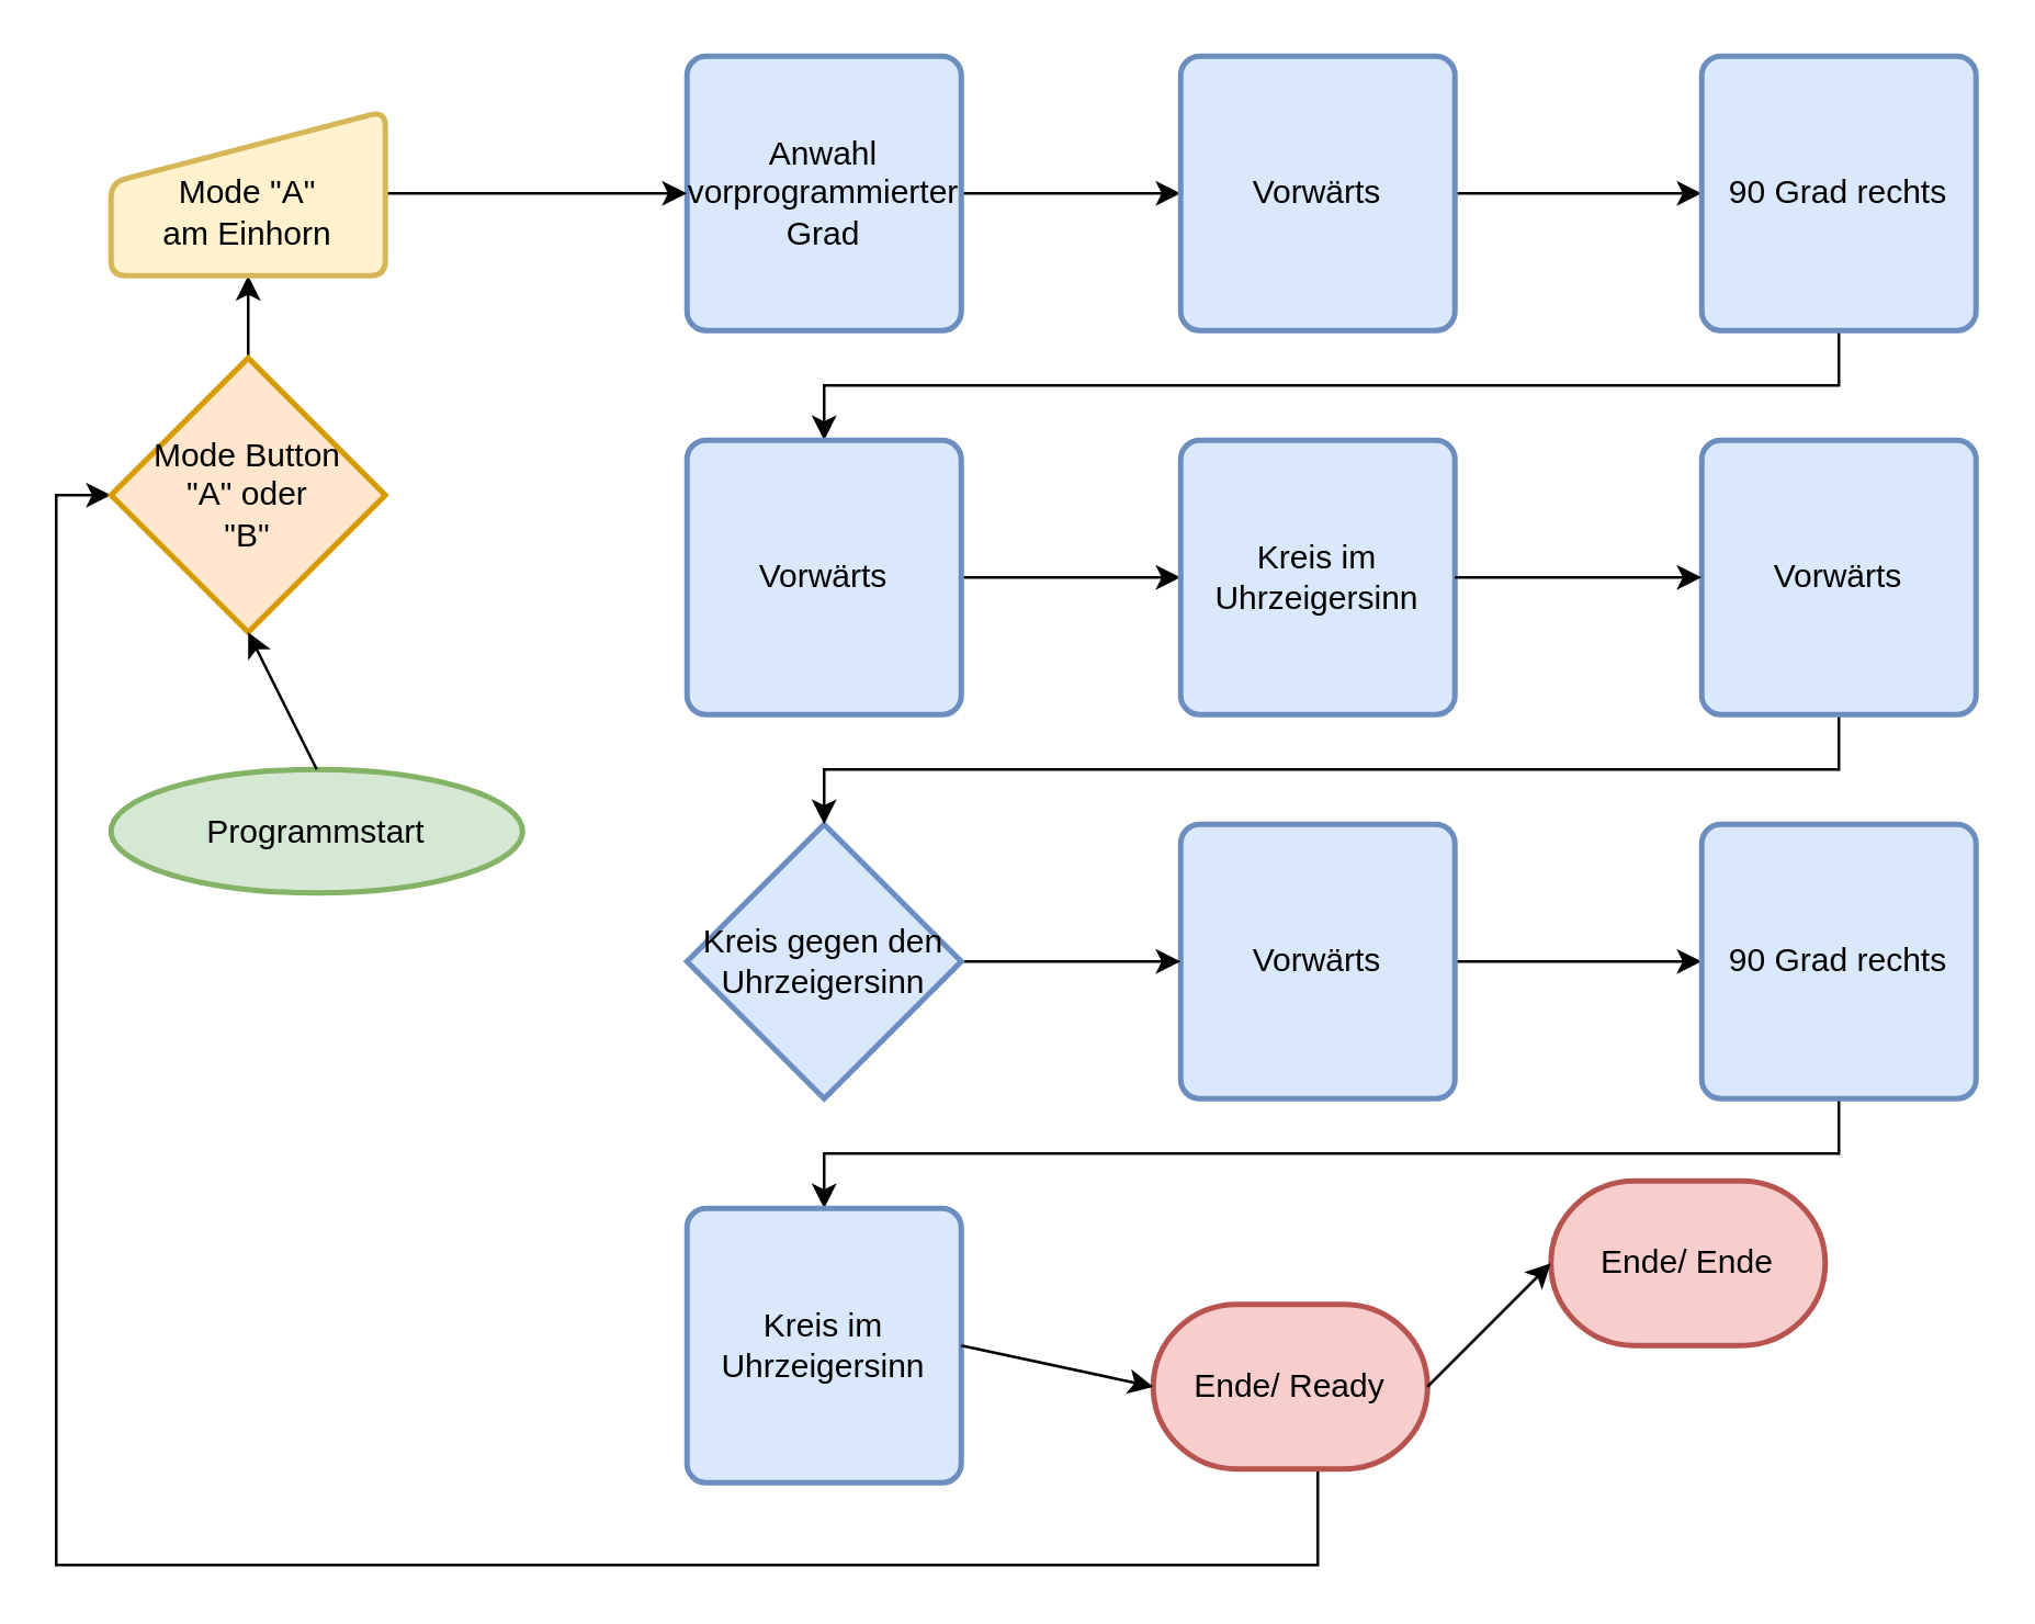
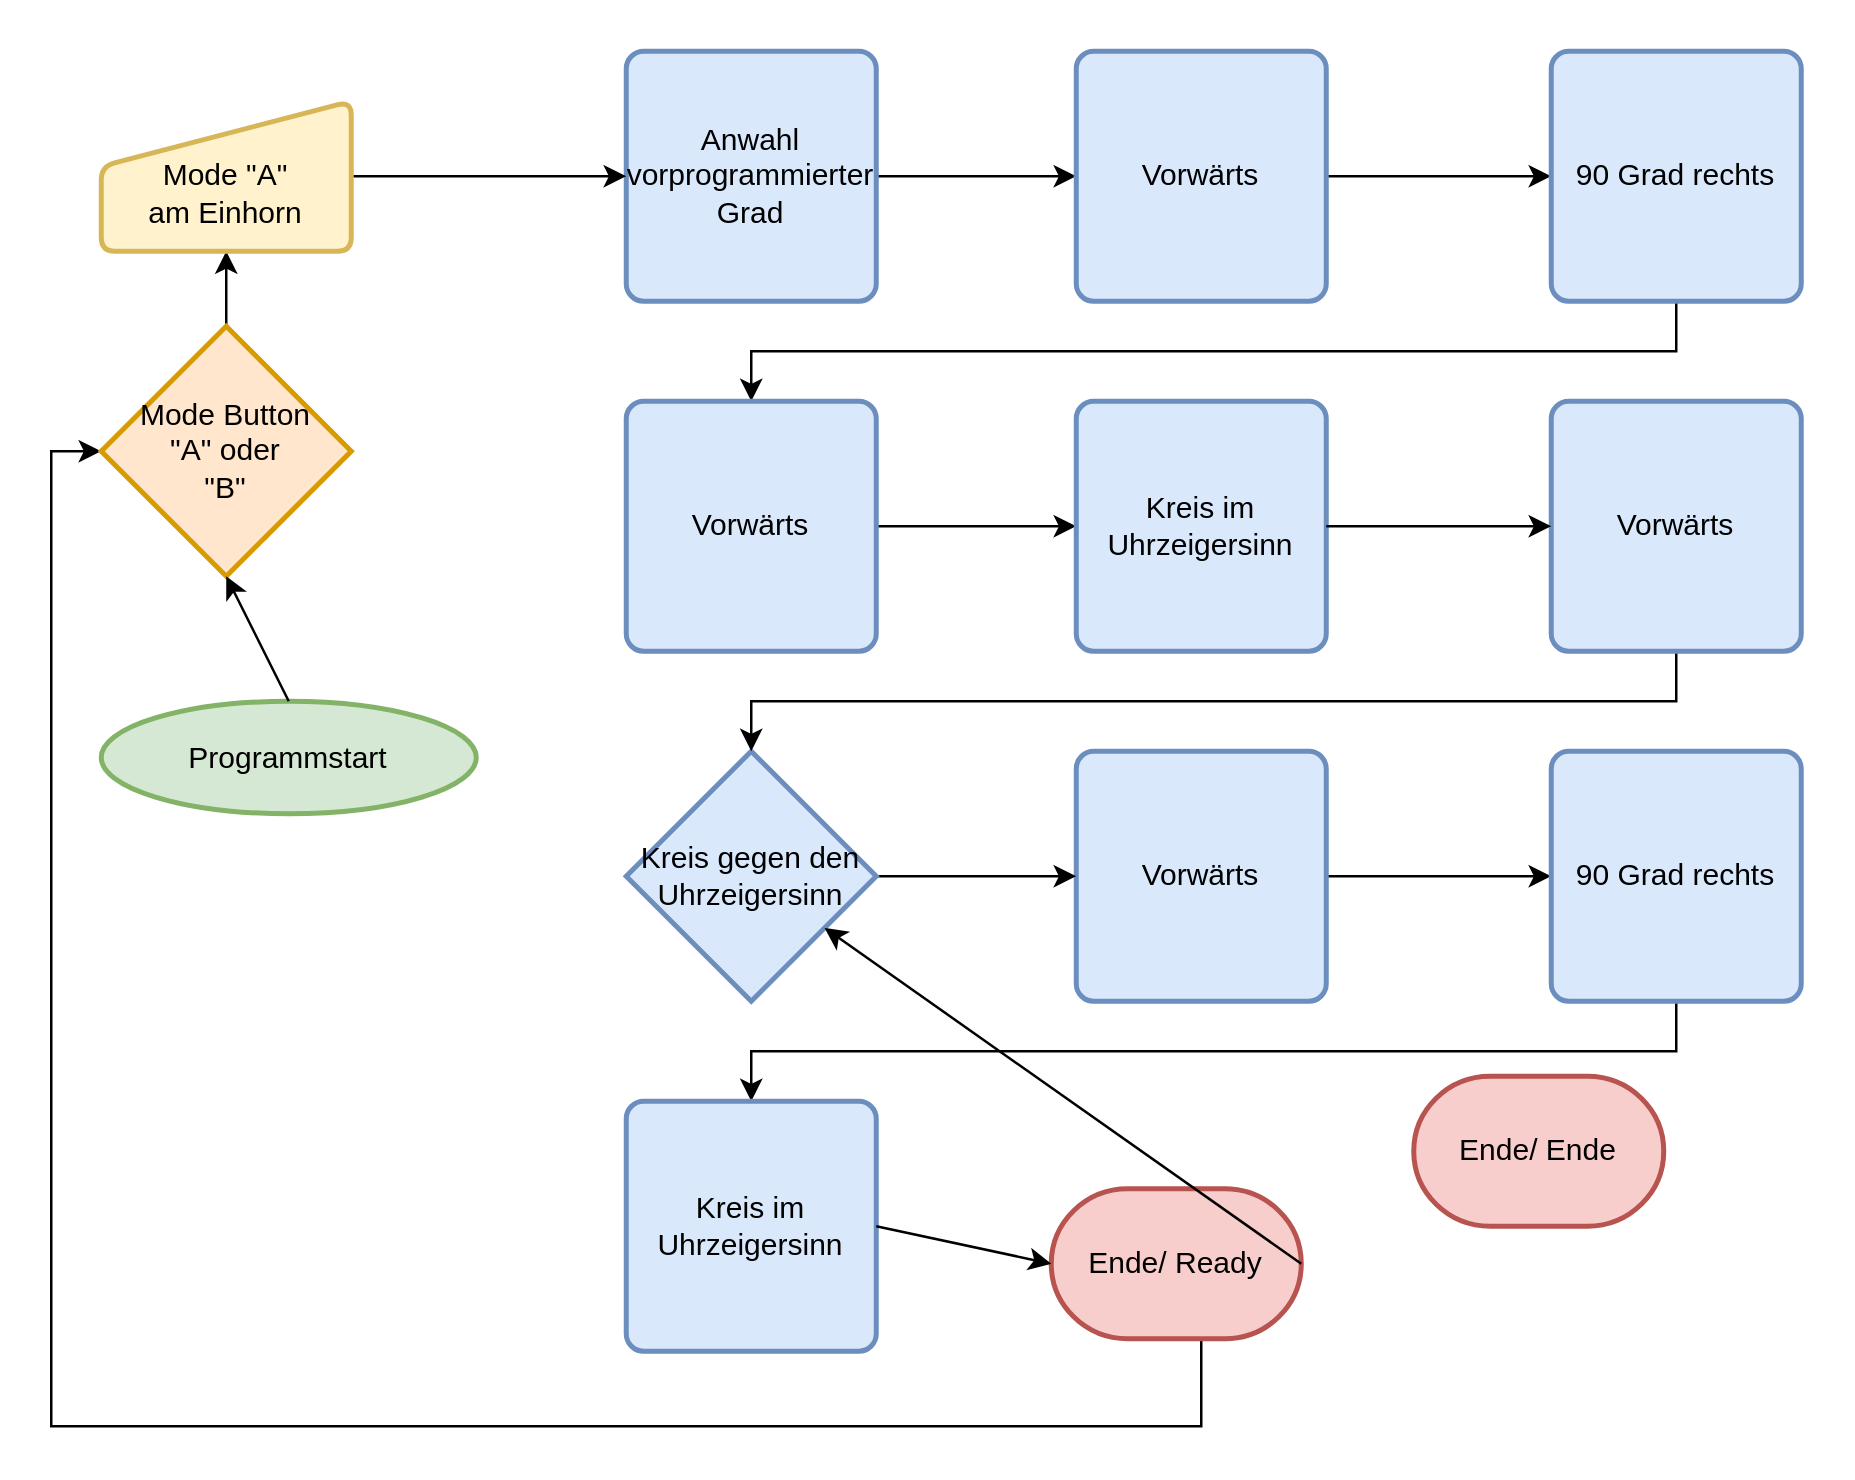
  <mxCell id="0" />
  <mxCell id="1" parent="0" />
  <mxCell id="2" value="Programmstart" style="strokeWidth=2;html=1;shape=mxgraph.flowchart.start_1;whiteSpace=wrap;fillColor=#d5e8d4;strokeColor=#82b366;" vertex="1" parent="1"><mxGeometry x="40" y="280" width="150" height="45" as="geometry" /></mxCell>
  <mxCell id="3" style="edgeStyle=orthogonalEdgeStyle;rounded=0;orthogonalLoop=1;jettySize=auto;html=1;exitX=1;exitY=0.5;exitDx=0;exitDy=0;entryX=0;entryY=0.5;entryDx=0;entryDy=0;" edge="1" parent="1" source="4" target="6"><mxGeometry relative="1" as="geometry" /></mxCell>
  <mxCell id="4" value="&lt;div&gt;Anwahl vorprogrammierter&lt;/div&gt;&lt;div&gt;Grad&lt;br&gt;&lt;/div&gt;" style="rounded=1;whiteSpace=wrap;html=1;absoluteArcSize=1;arcSize=14;strokeWidth=2;fillColor=#dae8fc;strokeColor=#6c8ebf;" vertex="1" parent="1"><mxGeometry x="250" y="20" width="100" height="100" as="geometry" /></mxCell>
  <mxCell id="5" style="edgeStyle=orthogonalEdgeStyle;rounded=0;orthogonalLoop=1;jettySize=auto;html=1;exitX=1;exitY=0.5;exitDx=0;exitDy=0;entryX=0;entryY=0.5;entryDx=0;entryDy=0;" edge="1" parent="1" source="6" target="8"><mxGeometry relative="1" as="geometry" /></mxCell>
  <mxCell id="6" value="Vorwärts" style="rounded=1;whiteSpace=wrap;html=1;absoluteArcSize=1;arcSize=14;strokeWidth=2;fillColor=#dae8fc;strokeColor=#6c8ebf;" vertex="1" parent="1"><mxGeometry x="430" y="20" width="100" height="100" as="geometry" /></mxCell>
  <mxCell id="7" style="edgeStyle=orthogonalEdgeStyle;rounded=0;orthogonalLoop=1;jettySize=auto;html=1;exitX=0.5;exitY=1;exitDx=0;exitDy=0;entryX=0.5;entryY=0;entryDx=0;entryDy=0;" edge="1" parent="1" source="8" target="10"><mxGeometry relative="1" as="geometry" /></mxCell>
  <mxCell id="8" value="90 Grad rechts" style="rounded=1;whiteSpace=wrap;html=1;absoluteArcSize=1;arcSize=14;strokeWidth=2;fillColor=#dae8fc;strokeColor=#6c8ebf;" vertex="1" parent="1"><mxGeometry x="620" y="20" width="100" height="100" as="geometry" /></mxCell>
  <mxCell id="9" style="edgeStyle=orthogonalEdgeStyle;rounded=0;orthogonalLoop=1;jettySize=auto;html=1;exitX=1;exitY=0.5;exitDx=0;exitDy=0;entryX=0;entryY=0.5;entryDx=0;entryDy=0;" edge="1" parent="1" source="10" target="11"><mxGeometry relative="1" as="geometry" /></mxCell>
  <mxCell id="10" value="Vorwärts" style="rounded=1;whiteSpace=wrap;html=1;absoluteArcSize=1;arcSize=14;strokeWidth=2;fillColor=#dae8fc;strokeColor=#6c8ebf;" vertex="1" parent="1"><mxGeometry x="250" y="160" width="100" height="100" as="geometry" /></mxCell>
  <mxCell id="11" value="&lt;div&gt;Kreis im Uhrzeigersinn&lt;/div&gt;" style="rounded=1;whiteSpace=wrap;html=1;absoluteArcSize=1;arcSize=14;strokeWidth=2;fillColor=#dae8fc;strokeColor=#6c8ebf;" vertex="1" parent="1"><mxGeometry x="430" y="160" width="100" height="100" as="geometry" /></mxCell>
  <mxCell id="12" style="edgeStyle=orthogonalEdgeStyle;rounded=0;orthogonalLoop=1;jettySize=auto;html=1;exitX=1;exitY=0.5;exitDx=0;exitDy=0;entryX=0;entryY=0.5;entryDx=0;entryDy=0;" edge="1" parent="1" source="13" target="15"><mxGeometry relative="1" as="geometry" /></mxCell>
  <mxCell id="13" value="Vorwärts" style="rounded=1;whiteSpace=wrap;html=1;absoluteArcSize=1;arcSize=14;strokeWidth=2;fillColor=#dae8fc;strokeColor=#6c8ebf;" vertex="1" parent="1"><mxGeometry x="430" y="300" width="100" height="100" as="geometry" /></mxCell>
  <mxCell id="14" style="edgeStyle=orthogonalEdgeStyle;rounded=0;orthogonalLoop=1;jettySize=auto;html=1;exitX=0.5;exitY=1;exitDx=0;exitDy=0;entryX=0.5;entryY=0;entryDx=0;entryDy=0;" edge="1" parent="1" source="15" target="23"><mxGeometry relative="1" as="geometry" /></mxCell>
  <mxCell id="15" value="90 Grad rechts" style="rounded=1;whiteSpace=wrap;html=1;absoluteArcSize=1;arcSize=14;strokeWidth=2;fillColor=#dae8fc;strokeColor=#6c8ebf;" vertex="1" parent="1"><mxGeometry x="620" y="300" width="100" height="100" as="geometry" /></mxCell>
  <mxCell id="16" style="edgeStyle=orthogonalEdgeStyle;rounded=0;orthogonalLoop=1;jettySize=auto;html=1;exitX=1;exitY=0.5;exitDx=0;exitDy=0;entryX=0;entryY=0.5;entryDx=0;entryDy=0;" edge="1" parent="1" source="17" target="13"><mxGeometry relative="1" as="geometry" /></mxCell>
  <mxCell id="17" value="Kreis gegen den Uhrzeigersinn" style="rhombus;whiteSpace=wrap;html=1;absoluteArcSize=1;arcSize=14;strokeWidth=2;fillColor=#dae8fc;strokeColor=#6c8ebf;" vertex="1" parent="1"><mxGeometry x="250" y="300" width="100" height="100" as="geometry" /></mxCell>
  <mxCell id="18" style="edgeStyle=orthogonalEdgeStyle;rounded=0;orthogonalLoop=1;jettySize=auto;html=1;exitX=0.5;exitY=1;exitDx=0;exitDy=0;entryX=0.5;entryY=0;entryDx=0;entryDy=0;" edge="1" parent="1" source="19" target="17"><mxGeometry relative="1" as="geometry" /></mxCell>
  <mxCell id="19" value="Vorwärts" style="rounded=1;whiteSpace=wrap;html=1;absoluteArcSize=1;arcSize=14;strokeWidth=2;fillColor=#dae8fc;strokeColor=#6c8ebf;" vertex="1" parent="1"><mxGeometry x="620" y="160" width="100" height="100" as="geometry" /></mxCell>
  <mxCell id="20" style="edgeStyle=orthogonalEdgeStyle;rounded=0;orthogonalLoop=1;jettySize=auto;html=1;exitX=0.5;exitY=1;exitDx=0;exitDy=0;exitPerimeter=0;entryX=0;entryY=0.5;entryDx=0;entryDy=0;entryPerimeter=0;" edge="1" parent="1" source="21" target="26"><mxGeometry relative="1" as="geometry"><mxPoint x="-10" y="260" as="targetPoint" /><Array as="points"><mxPoint x="480" y="570" /><mxPoint x="20" y="570" /><mxPoint x="20" y="180" /></Array></mxGeometry></mxCell>
  <mxCell id="21" value="Ende/ Ready" style="strokeWidth=2;html=1;shape=mxgraph.flowchart.terminator;whiteSpace=wrap;fillColor=#f8cecc;strokeColor=#b85450;" vertex="1" parent="1"><mxGeometry x="420" y="475" width="100" height="60" as="geometry" /></mxCell>
  <mxCell id="22" value="" style="endArrow=classic;html=1;rounded=0;entryX=0;entryY=0.5;entryDx=0;entryDy=0;exitX=1;exitY=0.5;exitDx=0;exitDy=0;" edge="1" parent="1" source="11" target="19"><mxGeometry width="50" height="50" relative="1" as="geometry"><mxPoint x="440" y="230" as="sourcePoint" /><mxPoint x="490" y="180" as="targetPoint" /></mxGeometry></mxCell>
  <mxCell id="23" value="Kreis im Uhrzeigersinn" style="rounded=1;whiteSpace=wrap;html=1;absoluteArcSize=1;arcSize=14;strokeWidth=2;fillColor=#dae8fc;strokeColor=#6c8ebf;" vertex="1" parent="1"><mxGeometry x="250" y="440" width="100" height="100" as="geometry" /></mxCell>
  <mxCell id="24" value="" style="endArrow=classic;html=1;rounded=0;entryX=0;entryY=0.5;entryDx=0;entryDy=0;entryPerimeter=0;exitX=1;exitY=0.5;exitDx=0;exitDy=0;" edge="1" parent="1" source="23" target="21"><mxGeometry width="50" height="50" relative="1" as="geometry"><mxPoint x="400" y="250" as="sourcePoint" /><mxPoint x="450" y="200" as="targetPoint" /></mxGeometry></mxCell>
  <mxCell id="25" style="edgeStyle=orthogonalEdgeStyle;rounded=0;orthogonalLoop=1;jettySize=auto;html=1;exitX=0.5;exitY=0;exitDx=0;exitDy=0;exitPerimeter=0;entryX=0.5;entryY=1;entryDx=0;entryDy=0;" edge="1" parent="1" source="26" target="28"><mxGeometry relative="1" as="geometry" /></mxCell>
  <mxCell id="26" value="&lt;div&gt;Mode Button&lt;/div&gt;&lt;div&gt;&quot;A&quot; oder&lt;/div&gt;&lt;div&gt;&quot;B&quot;&lt;br&gt;&lt;/div&gt;" style="strokeWidth=2;html=1;shape=mxgraph.flowchart.decision;whiteSpace=wrap;fillColor=#ffe6cc;strokeColor=#d79b00;" vertex="1" parent="1"><mxGeometry x="40" y="130" width="100" height="100" as="geometry" /></mxCell>
  <mxCell id="27" style="edgeStyle=orthogonalEdgeStyle;rounded=0;orthogonalLoop=1;jettySize=auto;html=1;exitX=1;exitY=0.5;exitDx=0;exitDy=0;entryX=0;entryY=0.5;entryDx=0;entryDy=0;" edge="1" parent="1" source="28" target="4"><mxGeometry relative="1" as="geometry" /></mxCell>
  <mxCell id="28" value="&lt;div&gt;&lt;br&gt;&lt;/div&gt;&lt;div&gt;Mode &quot;A&quot;&lt;/div&gt;&lt;div&gt;am Einhorn&lt;br&gt;&lt;/div&gt;" style="html=1;strokeWidth=2;shape=manualInput;whiteSpace=wrap;rounded=1;size=26;arcSize=11;fillColor=#fff2cc;strokeColor=#d6b656;" vertex="1" parent="1"><mxGeometry x="40" y="40" width="100" height="60" as="geometry" /></mxCell>
  <mxCell id="29" value="" style="endArrow=classic;html=1;rounded=0;exitX=0.5;exitY=0;exitDx=0;exitDy=0;exitPerimeter=0;entryX=0.5;entryY=1;entryDx=0;entryDy=0;entryPerimeter=0;" edge="1" parent="1" source="2" target="26"><mxGeometry width="50" height="50" relative="1" as="geometry"><mxPoint x="310" y="270" as="sourcePoint" /><mxPoint x="360" y="220" as="targetPoint" /></mxGeometry></mxCell>
  <mxCell id="30" value="Ende/ Ende" style="strokeWidth=2;html=1;shape=mxgraph.flowchart.terminator;whiteSpace=wrap;fillColor=#f8cecc;strokeColor=#b85450;" vertex="1" parent="1"><mxGeometry x="565" y="430" width="100" height="60" as="geometry" /></mxCell>
- <mxCell id="31" value="" style="endArrow=classic;html=1;rounded=0;entryX=0;entryY=0.5;entryDx=0;entryDy=0;entryPerimeter=0;exitX=1;exitY=0.5;exitDx=0;exitDy=0;exitPerimeter=0;" edge="1" parent="1" source="21" target="30"><mxGeometry width="50" height="50" relative="1" as="geometry"><mxPoint x="310" y="440" as="sourcePoint" /><mxPoint x="360" y="390" as="targetPoint" /></mxGeometry></mxCell>
+ <mxCell id="31" value="" style="endArrow=classic;html=1;rounded=0;exitX=1;exitY=0.5;exitDx=0;exitDy=0;exitPerimeter=0;" edge="1" parent="1" source="21" target="17"><mxGeometry width="50" height="50" relative="1" as="geometry"><mxPoint x="310" y="440" as="sourcePoint" /><mxPoint x="360" y="390" as="targetPoint" /></mxGeometry></mxCell>
